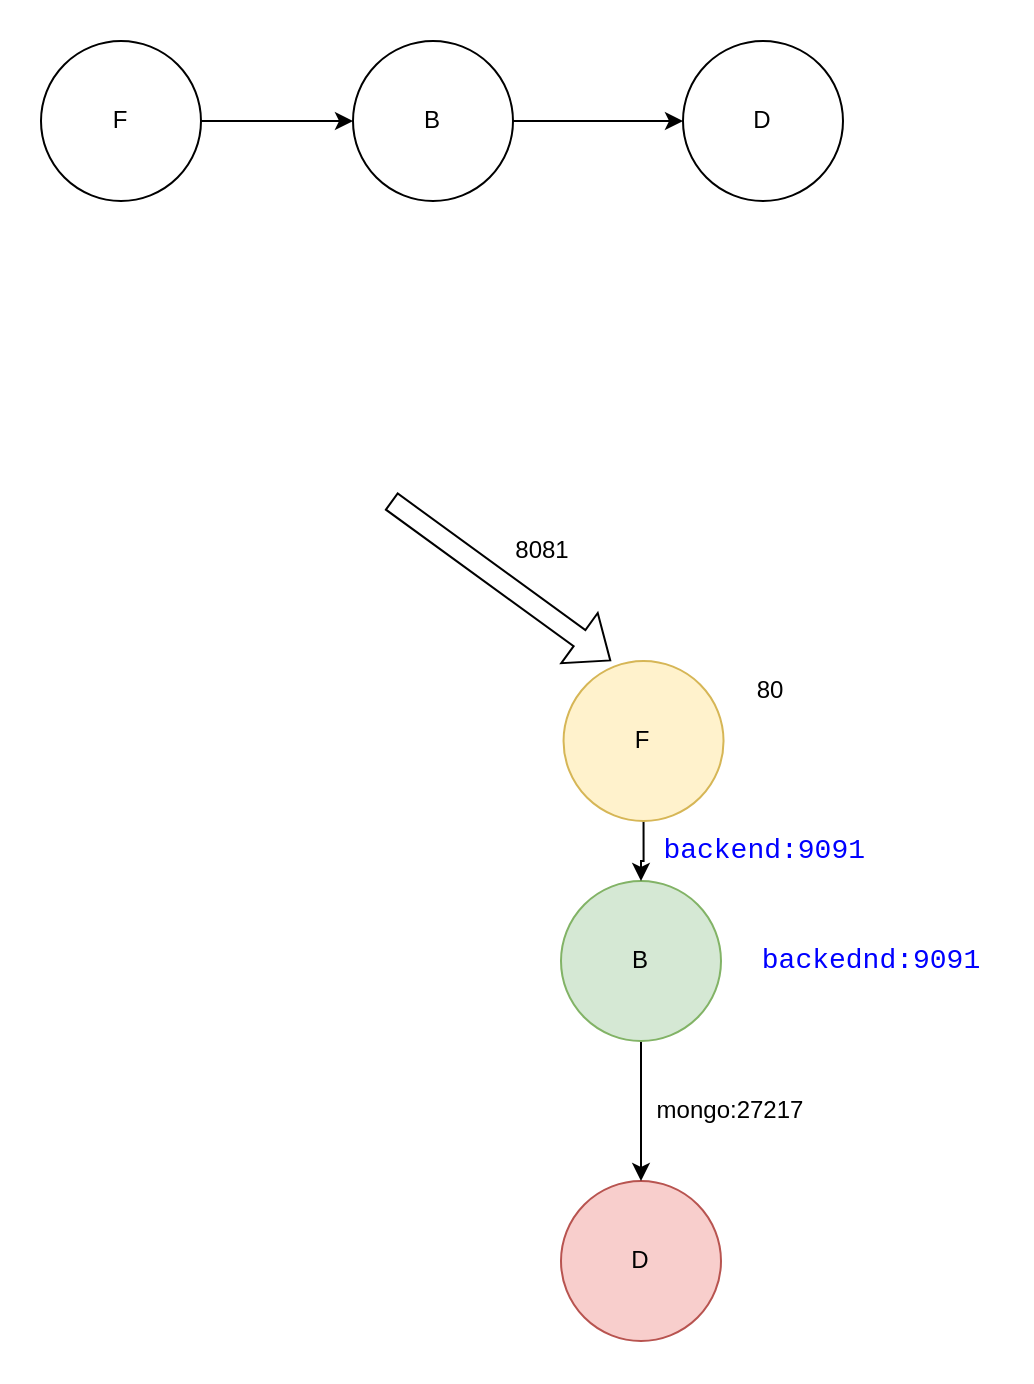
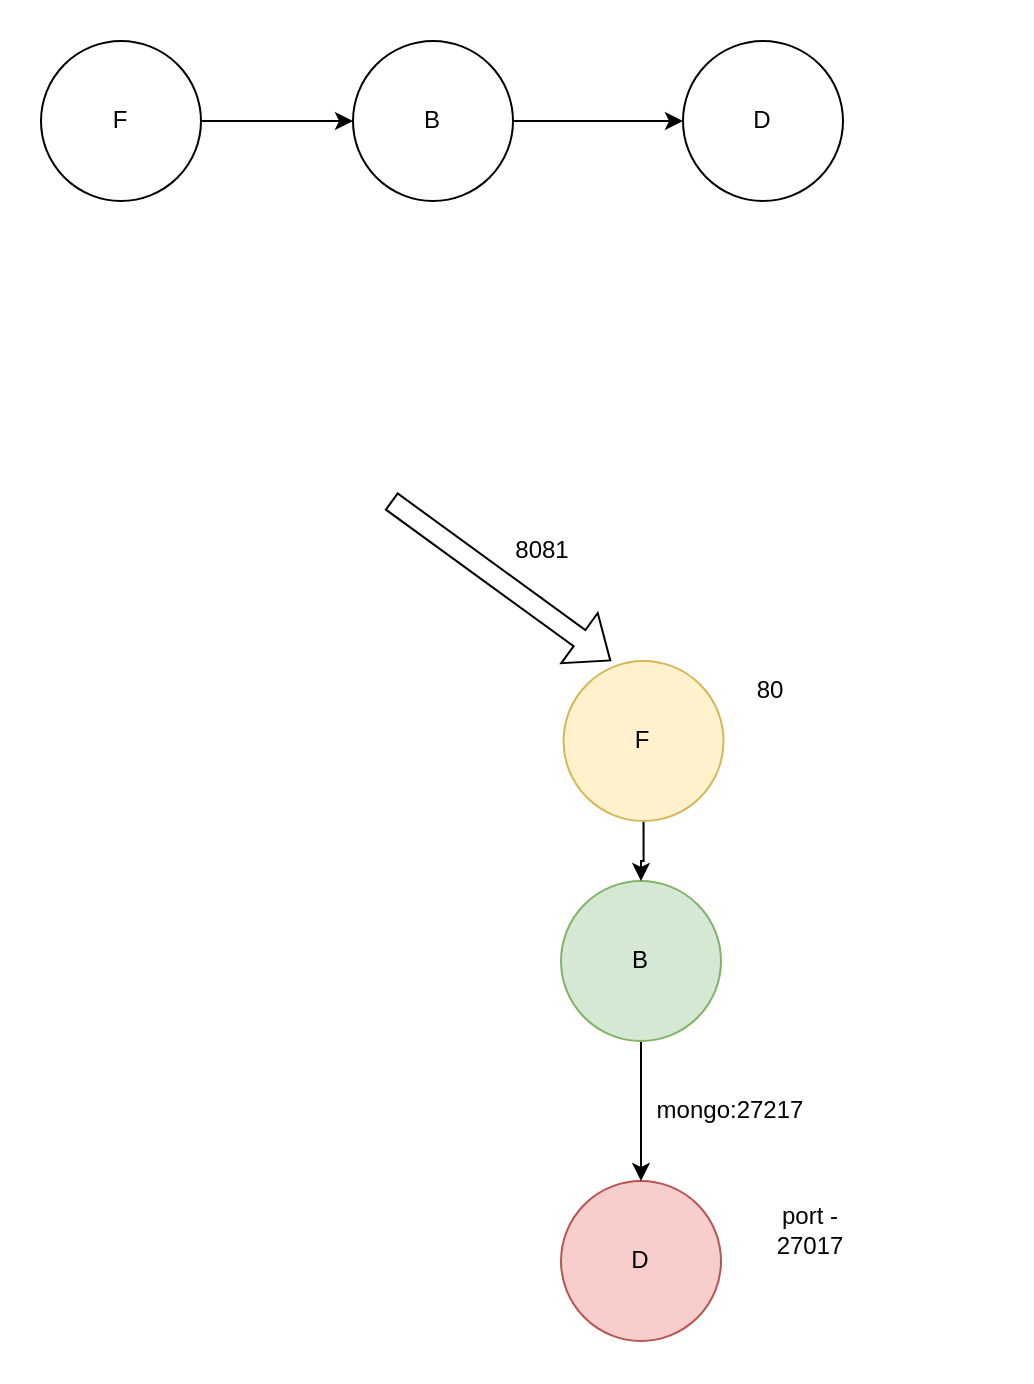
  <mxCell id="0" />
  <mxCell id="1" parent="0" />
  <mxCell id="2" value="D" style="ellipse;whiteSpace=wrap;html=1;aspect=fixed;fillColor=#f8cecc;strokeColor=#b85450;" vertex="1" parent="1"><mxGeometry x="280" y="590" width="80" height="80" as="geometry" /></mxCell>
  <mxCell id="3" value="" style="edgeStyle=orthogonalEdgeStyle;rounded=0;orthogonalLoop=1;jettySize=auto;html=1;" edge="1" parent="1" source="4" target="2"><mxGeometry relative="1" as="geometry" /></mxCell>
  <mxCell id="4" value="B" style="ellipse;whiteSpace=wrap;html=1;aspect=fixed;fillColor=#d5e8d4;strokeColor=#82b366;" vertex="1" parent="1"><mxGeometry x="280" y="440" width="80" height="80" as="geometry" /></mxCell>
  <mxCell id="5" value="" style="edgeStyle=orthogonalEdgeStyle;rounded=0;orthogonalLoop=1;jettySize=auto;html=1;" edge="1" parent="1" source="6" target="4"><mxGeometry relative="1" as="geometry" /></mxCell>
  <mxCell id="6" value="F" style="ellipse;whiteSpace=wrap;html=1;aspect=fixed;fillColor=#fff2cc;strokeColor=#d6b656;" vertex="1" parent="1"><mxGeometry x="281.27" y="330" width="80" height="80" as="geometry" /></mxCell>
+ <mxCell id="7" value="port - 27017" style="text;html=1;align=center;verticalAlign=middle;whiteSpace=wrap;rounded=0;" vertex="1" parent="1"><mxGeometry x="375" y="600" width="60" height="30" as="geometry" /></mxCell>
  <mxCell id="8" value="mongo:27217" style="text;html=1;align=center;verticalAlign=middle;whiteSpace=wrap;rounded=0;" vertex="1" parent="1"><mxGeometry x="335" y="540" width="60" height="30" as="geometry" /></mxCell>
- <mxCell id="9" value="&lt;div style=&quot;background-color: rgb(255, 255, 255); font-family: Consolas, &amp;quot;Courier New&amp;quot;, monospace; font-size: 14px; line-height: 19px; white-space-collapse: preserve;&quot;&gt;&lt;span style=&quot;color: #0000ff;&quot;&gt;backednd:9091&lt;/span&gt;&lt;/div&gt;" style="text;html=1;align=center;verticalAlign=middle;resizable=0;points=[];autosize=1;strokeColor=none;fillColor=none;" vertex="1" parent="1"><mxGeometry x="375" y="465" width="120" height="30" as="geometry" /></mxCell>
- <mxCell id="10" value="&lt;div style=&quot;background-color: rgb(255, 255, 255); font-family: Consolas, &amp;quot;Courier New&amp;quot;, monospace; font-size: 14px; line-height: 19px; white-space-collapse: preserve;&quot;&gt;&lt;span style=&quot;color: #0000ff;&quot;&gt;backend:9091&lt;/span&gt; &amp;nbsp;&lt;/div&gt;" style="text;html=1;align=center;verticalAlign=middle;resizable=0;points=[];autosize=1;strokeColor=none;fillColor=none;" vertex="1" parent="1"><mxGeometry x="325" y="410" width="130" height="30" as="geometry" /></mxCell>
  <mxCell id="11" value="" style="shape=flexArrow;endArrow=classic;html=1;rounded=0;entryX=0.297;entryY=0;entryDx=0;entryDy=0;entryPerimeter=0;" edge="1" parent="1" target="6"><mxGeometry width="50" height="50" relative="1" as="geometry"><mxPoint x="195" y="250" as="sourcePoint" /><mxPoint x="245" y="200" as="targetPoint" /></mxGeometry></mxCell>
  <mxCell id="12" value="8081" style="text;html=1;align=center;verticalAlign=middle;whiteSpace=wrap;rounded=0;" vertex="1" parent="1"><mxGeometry x="241" y="260" width="60" height="30" as="geometry" /></mxCell>
  <mxCell id="13" value="80" style="text;html=1;align=center;verticalAlign=middle;whiteSpace=wrap;rounded=0;" vertex="1" parent="1"><mxGeometry x="355" y="330" width="60" height="30" as="geometry" /></mxCell>
  <mxCell id="14" value="" style="edgeStyle=orthogonalEdgeStyle;rounded=0;orthogonalLoop=1;jettySize=auto;html=1;" edge="1" parent="1" source="15" target="17"><mxGeometry relative="1" as="geometry" /></mxCell>
  <mxCell id="15" value="F" style="ellipse;whiteSpace=wrap;html=1;aspect=fixed;" vertex="1" parent="1"><mxGeometry x="20" y="20" width="80" height="80" as="geometry" /></mxCell>
  <mxCell id="16" value="" style="edgeStyle=orthogonalEdgeStyle;rounded=0;orthogonalLoop=1;jettySize=auto;html=1;" edge="1" parent="1" source="17" target="18"><mxGeometry relative="1" as="geometry" /></mxCell>
  <mxCell id="17" value="B" style="ellipse;whiteSpace=wrap;html=1;aspect=fixed;" vertex="1" parent="1"><mxGeometry x="176" y="20" width="80" height="80" as="geometry" /></mxCell>
  <mxCell id="18" value="D" style="ellipse;whiteSpace=wrap;html=1;aspect=fixed;" vertex="1" parent="1"><mxGeometry x="341" y="20" width="80" height="80" as="geometry" /></mxCell>
